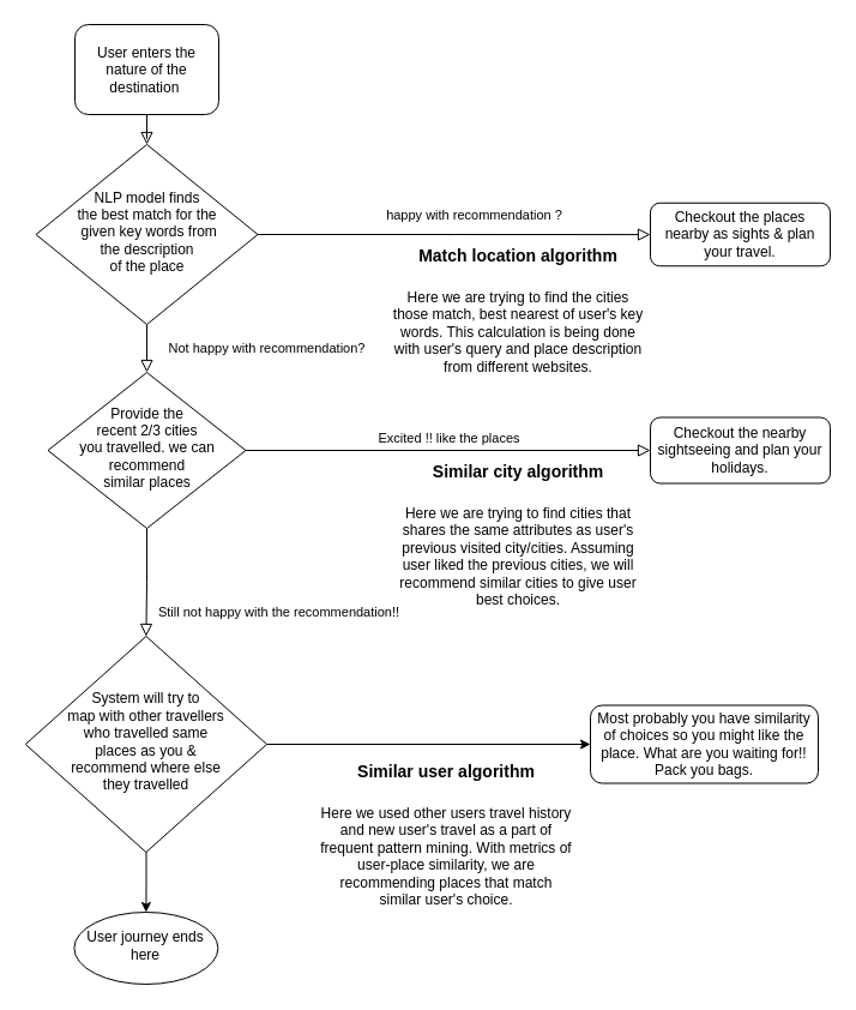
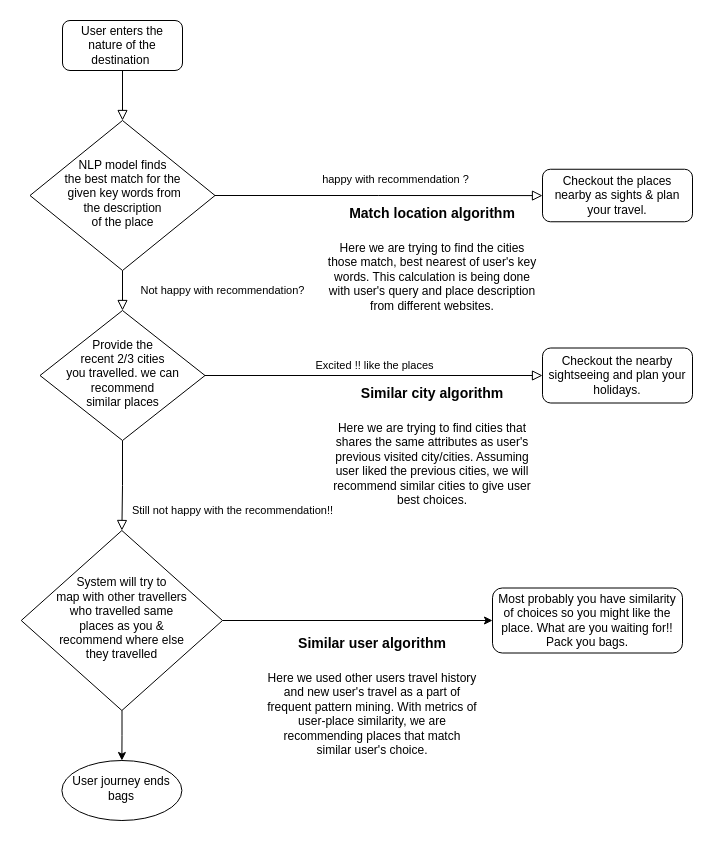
  <mxCell id="0" />
  <mxCell id="1" parent="0" />
  <mxCell id="2" value="" style="rounded=0;html=1;jettySize=auto;orthogonalLoop=1;fontSize=11;endArrow=block;endFill=0;endSize=8;strokeWidth=1;shadow=0;labelBackgroundColor=none;edgeStyle=orthogonalEdgeStyle;" parent="1" source="3" target="6" edge="1"><mxGeometry relative="1" as="geometry" /></mxCell>
- <mxCell id="3" value="User enters the nature of the destination&amp;nbsp;" style="rounded=1;whiteSpace=wrap;html=1;fontSize=12;glass=0;strokeWidth=1;shadow=0;" parent="1" vertex="1"><mxGeometry x="62" y="20" width="120" height="75" as="geometry" /></mxCell>
+ <mxCell id="3" value="User enters the nature of the destination&amp;nbsp;" style="rounded=1;whiteSpace=wrap;html=1;fontSize=12;glass=0;strokeWidth=1;shadow=0;" parent="1" vertex="1"><mxGeometry x="62" y="20" width="120" height="50" as="geometry" /></mxCell>
  <mxCell id="4" value="Not happy with recommendation?" style="rounded=0;html=1;jettySize=auto;orthogonalLoop=1;fontSize=11;endArrow=block;endFill=0;endSize=8;strokeWidth=1;shadow=0;labelBackgroundColor=none;edgeStyle=orthogonalEdgeStyle;" parent="1" source="6" target="10" edge="1"><mxGeometry y="100" relative="1" as="geometry"><mxPoint as="offset" /></mxGeometry></mxCell>
  <mxCell id="5" value="happy with recommendation ?" style="edgeStyle=orthogonalEdgeStyle;rounded=0;html=1;jettySize=auto;orthogonalLoop=1;fontSize=11;endArrow=block;endFill=0;endSize=8;strokeWidth=1;shadow=0;labelBackgroundColor=none;" parent="1" source="6" target="7" edge="1"><mxGeometry x="0.105" y="16" relative="1" as="geometry"><mxPoint as="offset" /></mxGeometry></mxCell>
  <mxCell id="6" value="NLP model finds &lt;br&gt;the best match for the&lt;br&gt;&amp;nbsp;given key words from &lt;br&gt;the description &lt;br&gt;of the place" style="rhombus;whiteSpace=wrap;html=1;shadow=0;fontFamily=Helvetica;fontSize=12;align=center;strokeWidth=1;spacing=6;spacingTop=-4;" parent="1" vertex="1"><mxGeometry x="29.5" y="120" width="185" height="150" as="geometry" /></mxCell>
  <mxCell id="7" value="Checkout the places nearby as sights &amp;amp; plan your travel." style="rounded=1;whiteSpace=wrap;html=1;fontSize=12;glass=0;strokeWidth=1;shadow=0;" parent="1" vertex="1"><mxGeometry x="542" y="168.75" width="150" height="52.5" as="geometry" /></mxCell>
  <mxCell id="8" value="Still not happy with the recommendation!!" style="rounded=0;html=1;jettySize=auto;orthogonalLoop=1;fontSize=11;endArrow=block;endFill=0;endSize=8;strokeWidth=1;shadow=0;labelBackgroundColor=none;edgeStyle=orthogonalEdgeStyle;entryX=0.5;entryY=0;entryDx=0;entryDy=0;" parent="1" source="10" target="13" edge="1"><mxGeometry x="0.557" y="111" relative="1" as="geometry"><mxPoint as="offset" /><mxPoint x="122" y="540" as="targetPoint" /></mxGeometry></mxCell>
  <mxCell id="9" value="Excited !! like the places" style="edgeStyle=orthogonalEdgeStyle;rounded=0;html=1;jettySize=auto;orthogonalLoop=1;fontSize=11;endArrow=block;endFill=0;endSize=8;strokeWidth=1;shadow=0;labelBackgroundColor=none;" parent="1" source="10" target="11" edge="1"><mxGeometry y="10" relative="1" as="geometry"><mxPoint as="offset" /></mxGeometry></mxCell>
  <mxCell id="10" value="Provide the &lt;br&gt;recent 2/3 cities &lt;br&gt;you travelled. we can recommend &lt;br&gt;similar places" style="rhombus;whiteSpace=wrap;html=1;shadow=0;fontFamily=Helvetica;fontSize=12;align=center;strokeWidth=1;spacing=6;spacingTop=-4;" parent="1" vertex="1"><mxGeometry x="39.5" y="310" width="165" height="130" as="geometry" /></mxCell>
  <mxCell id="11" value="Checkout the nearby sightseeing and plan your holidays." style="rounded=1;whiteSpace=wrap;html=1;fontSize=12;glass=0;strokeWidth=1;shadow=0;" parent="1" vertex="1"><mxGeometry x="542" y="347.5" width="150" height="55" as="geometry" /></mxCell>
  <mxCell id="12" value="" style="edgeStyle=orthogonalEdgeStyle;rounded=0;orthogonalLoop=1;jettySize=auto;html=1;fontSize=14;" edge="1" parent="1" source="13" target="19"><mxGeometry relative="1" as="geometry" /></mxCell>
  <mxCell id="13" value="System will try to &lt;br&gt;map with other travellers &lt;br&gt;who travelled same &lt;br&gt;places as you &amp;amp; &lt;br&gt;recommend where else&lt;br&gt;&amp;nbsp;they travelled&amp;nbsp;" style="rhombus;whiteSpace=wrap;html=1;shadow=0;fontFamily=Helvetica;fontSize=12;align=center;strokeWidth=1;spacing=6;spacingTop=-4;" vertex="1" parent="1"><mxGeometry x="20.75" y="530" width="201.25" height="180" as="geometry" /></mxCell>
  <mxCell id="14" value="Most probably you have similarity of choices so you might like the place. What are you waiting for!!&lt;br&gt;Pack you bags." style="rounded=1;whiteSpace=wrap;html=1;" vertex="1" parent="1"><mxGeometry x="492" y="587.5" width="190" height="65" as="geometry" /></mxCell>
  <mxCell id="15" value="" style="endArrow=classic;html=1;rounded=0;exitX=1;exitY=0.5;exitDx=0;exitDy=0;entryX=0;entryY=0.5;entryDx=0;entryDy=0;" edge="1" parent="1" source="13" target="14"><mxGeometry width="50" height="50" relative="1" as="geometry"><mxPoint x="352" y="620" as="sourcePoint" /><mxPoint x="402" y="570" as="targetPoint" /></mxGeometry></mxCell>
  <mxCell id="16" value="&lt;h1&gt;&lt;font style=&quot;font-size: 14px&quot;&gt;Similar city algorithm&lt;/font&gt;&lt;/h1&gt;&lt;p&gt;Here we are trying to find cities that shares the same attributes as user's previous visited city/cities. Assuming user liked the previous cities, we will recommend similar cities to give user best choices.&lt;/p&gt;" style="text;html=1;strokeColor=none;fillColor=none;spacing=5;spacingTop=-20;whiteSpace=wrap;overflow=hidden;rounded=0;align=center;" vertex="1" parent="1"><mxGeometry x="322" y="370" width="220" height="140" as="geometry" /></mxCell>
  <mxCell id="17" value="&lt;h1&gt;&lt;font style=&quot;font-size: 14px&quot;&gt;Match location algorithm&lt;/font&gt;&lt;/h1&gt;&lt;p&gt;Here we are trying to find the cities those match, best nearest of user's key words. This calculation is being done with user's query and place description from different websites.&lt;/p&gt;" style="text;html=1;strokeColor=none;fillColor=none;spacing=5;spacingTop=-20;whiteSpace=wrap;overflow=hidden;rounded=0;align=center;" vertex="1" parent="1"><mxGeometry x="322" y="190" width="220" height="140" as="geometry" /></mxCell>
  <mxCell id="18" value="&lt;h1&gt;&lt;font style=&quot;font-size: 14px&quot;&gt;Similar user algorithm&lt;/font&gt;&lt;/h1&gt;&lt;p&gt;Here we used other users travel history and new user's travel as a part of frequent pattern mining. With metrics of user-place similarity, we are recommending places that match similar user's choice.&lt;/p&gt;" style="text;html=1;strokeColor=none;fillColor=none;spacing=5;spacingTop=-20;whiteSpace=wrap;overflow=hidden;rounded=0;align=center;" vertex="1" parent="1"><mxGeometry x="262" y="620" width="220" height="140" as="geometry" /></mxCell>
- <mxCell id="19" value="User journey ends here" style="ellipse;whiteSpace=wrap;html=1;shadow=0;strokeWidth=1;spacing=6;spacingTop=-4;" vertex="1" parent="1"><mxGeometry x="61.375" y="760" width="120" height="60" as="geometry" /></mxCell>
+ <mxCell id="19" value="User journey ends bags" style="ellipse;whiteSpace=wrap;html=1;shadow=0;strokeWidth=1;spacing=6;spacingTop=-4;" vertex="1" parent="1"><mxGeometry x="61.375" y="760" width="120" height="60" as="geometry" /></mxCell>
